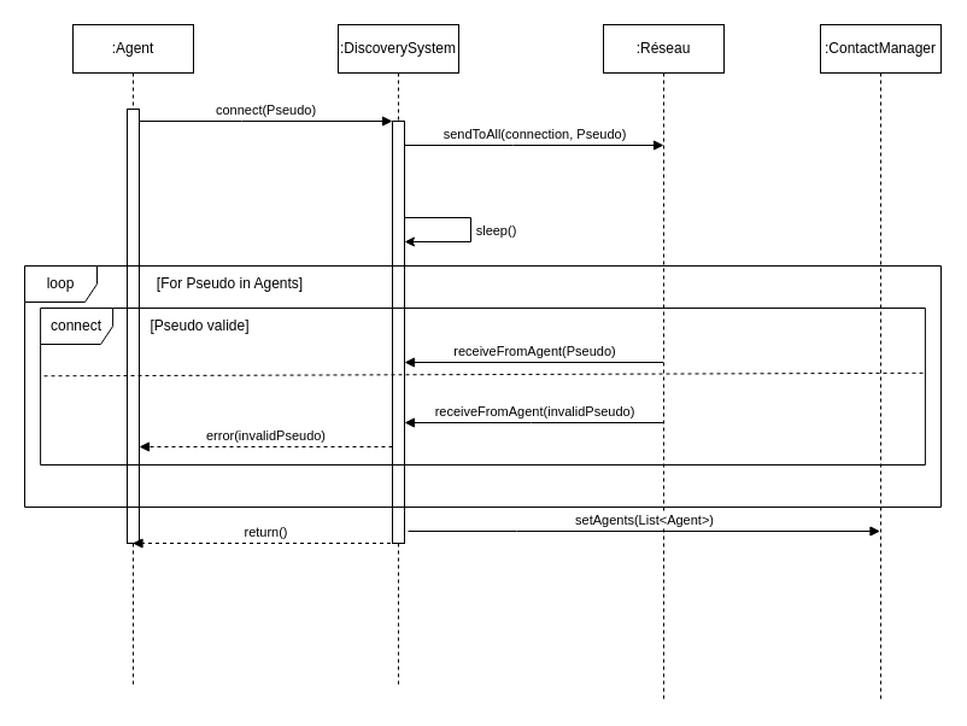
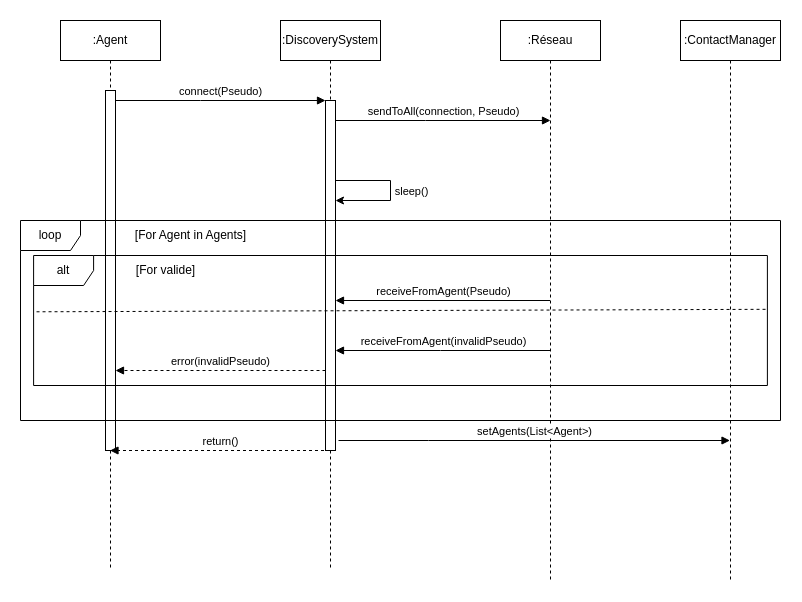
  <mxCell id="0" />
  <mxCell id="1" parent="0" />
  <mxCell id="2" value="" style="html=1;points=[];perimeter=orthogonalPerimeter;outlineConnect=0;targetShapes=umlLifeline;portConstraint=eastwest;newEdgeStyle={&quot;edgeStyle&quot;:&quot;elbowEdgeStyle&quot;,&quot;elbow&quot;:&quot;vertical&quot;,&quot;curved&quot;:0,&quot;rounded&quot;:0};" parent="1" vertex="1"><mxGeometry x="325" y="160" width="10" height="60" as="geometry" /></mxCell>
  <mxCell id="3" value=":Agent" style="shape=umlLifeline;perimeter=lifelinePerimeter;whiteSpace=wrap;html=1;container=0;dropTarget=0;collapsible=0;recursiveResize=0;outlineConnect=0;portConstraint=eastwest;newEdgeStyle={&quot;edgeStyle&quot;:&quot;elbowEdgeStyle&quot;,&quot;elbow&quot;:&quot;vertical&quot;,&quot;curved&quot;:0,&quot;rounded&quot;:0};" parent="1" vertex="1"><mxGeometry x="60" y="20" width="100" height="550" as="geometry" /></mxCell>
  <mxCell id="4" value="" style="html=1;points=[];perimeter=orthogonalPerimeter;outlineConnect=0;targetShapes=umlLifeline;portConstraint=eastwest;newEdgeStyle={&quot;edgeStyle&quot;:&quot;elbowEdgeStyle&quot;,&quot;elbow&quot;:&quot;vertical&quot;,&quot;curved&quot;:0,&quot;rounded&quot;:0};" parent="3" vertex="1"><mxGeometry x="45" y="70" width="10" height="360" as="geometry" /></mxCell>
  <mxCell id="5" value=":DiscoverySystem" style="shape=umlLifeline;perimeter=lifelinePerimeter;whiteSpace=wrap;html=1;container=0;dropTarget=0;collapsible=0;recursiveResize=0;outlineConnect=0;portConstraint=eastwest;newEdgeStyle={&quot;edgeStyle&quot;:&quot;elbowEdgeStyle&quot;,&quot;elbow&quot;:&quot;vertical&quot;,&quot;curved&quot;:0,&quot;rounded&quot;:0};" parent="1" vertex="1"><mxGeometry x="280" y="20" width="100" height="550" as="geometry" /></mxCell>
  <mxCell id="6" value="" style="html=1;points=[];perimeter=orthogonalPerimeter;outlineConnect=0;targetShapes=umlLifeline;portConstraint=eastwest;newEdgeStyle={&quot;edgeStyle&quot;:&quot;elbowEdgeStyle&quot;,&quot;elbow&quot;:&quot;vertical&quot;,&quot;curved&quot;:0,&quot;rounded&quot;:0};" parent="5" vertex="1"><mxGeometry x="45" y="80" width="10" height="350" as="geometry" /></mxCell>
  <mxCell id="7" value="connect(Pseudo)" style="html=1;verticalAlign=bottom;endArrow=block;edgeStyle=elbowEdgeStyle;elbow=vertical;curved=0;rounded=0;" parent="1" source="4" target="6" edge="1"><mxGeometry relative="1" as="geometry"><mxPoint x="215" y="110" as="sourcePoint" /><Array as="points"><mxPoint x="200" y="100" /></Array></mxGeometry></mxCell>
  <mxCell id="8" value=":Réseau" style="shape=umlLifeline;perimeter=lifelinePerimeter;whiteSpace=wrap;html=1;container=0;dropTarget=0;collapsible=0;recursiveResize=0;outlineConnect=0;portConstraint=eastwest;newEdgeStyle={&quot;edgeStyle&quot;:&quot;elbowEdgeStyle&quot;,&quot;elbow&quot;:&quot;vertical&quot;,&quot;curved&quot;:0,&quot;rounded&quot;:0};" parent="1" vertex="1"><mxGeometry x="500" y="20" width="100" height="560" as="geometry" /></mxCell>
  <mxCell id="9" value="sendToAll(connection, Pseudo)" style="html=1;verticalAlign=bottom;endArrow=block;edgeStyle=elbowEdgeStyle;elbow=vertical;curved=0;rounded=0;" parent="1" edge="1"><mxGeometry relative="1" as="geometry"><mxPoint x="335" y="120" as="sourcePoint" /><Array as="points"><mxPoint x="425" y="120" /></Array><mxPoint x="550" y="120" as="targetPoint" /></mxGeometry></mxCell>
  <mxCell id="10" value="" style="endArrow=classic;html=1;rounded=0;elbow=vertical;" parent="1" source="2" target="2" edge="1"><mxGeometry width="50" height="50" relative="1" as="geometry"><mxPoint x="329.837" y="190" as="sourcePoint" /><mxPoint x="450.17" y="190" as="targetPoint" /><Array as="points"><mxPoint x="390" y="190" /></Array></mxGeometry></mxCell>
  <mxCell id="11" value="sleep()" style="edgeLabel;html=1;align=center;verticalAlign=middle;resizable=0;points=[];" parent="10" vertex="1" connectable="0"><mxGeometry x="0.2" relative="1" as="geometry"><mxPoint x="23" y="-10" as="offset" /></mxGeometry></mxCell>
  <mxCell id="12" value="" style="group" parent="1" vertex="1" connectable="0"><mxGeometry y="220" width="760" height="210" as="geometry" x="20" /></mxCell>
  <mxCell id="13" value="loop" style="shape=umlFrame;whiteSpace=wrap;html=1;pointerEvents=0;movable=1;resizable=1;rotatable=1;deletable=1;editable=1;locked=0;connectable=1;" parent="12" vertex="1"><mxGeometry width="760.0" height="200" as="geometry" /></mxCell>
- <mxCell id="14" value="[For Pseudo in Agents]" style="text;html=1;align=center;verticalAlign=middle;resizable=1;points=[];autosize=1;strokeColor=none;fillColor=none;movable=1;rotatable=1;deletable=1;editable=1;locked=0;connectable=1;" parent="12" vertex="1"><mxGeometry x="78.621" width="183.448" height="30" as="geometry" /></mxCell>
+ <mxCell id="14" value="[For Agent in Agents]" style="text;html=1;align=center;verticalAlign=middle;resizable=1;points=[];autosize=1;strokeColor=none;fillColor=none;movable=1;rotatable=1;deletable=1;editable=1;locked=0;connectable=1;" parent="12" vertex="1"><mxGeometry x="78.621" width="183.448" height="30" as="geometry" /></mxCell>
  <mxCell id="15" value="" style="group" parent="12" vertex="1" connectable="0"><mxGeometry width="760.0" height="210" as="geometry" /></mxCell>
  <mxCell id="16" value="" style="line;strokeWidth=1;fillColor=none;align=left;verticalAlign=middle;spacingTop=-1;spacingLeft=3;spacingRight=3;rotatable=0;labelPosition=right;points=[];portConstraint=eastwest;strokeColor=inherit;" parent="15" vertex="1"><mxGeometry x="117.931" y="96" width="131.034" height="8" as="geometry" /></mxCell>
- <mxCell id="17" value="connect" style="shape=umlFrame;whiteSpace=wrap;html=1;pointerEvents=0;" parent="15" vertex="1"><mxGeometry x="13.103" y="35" width="733.793" height="130" as="geometry" /></mxCell>
+ <mxCell id="17" value="alt" style="shape=umlFrame;whiteSpace=wrap;html=1;pointerEvents=0;" parent="15" vertex="1"><mxGeometry x="13.103" y="35" width="733.793" height="130" as="geometry" /></mxCell>
  <mxCell id="18" value="" style="endArrow=none;html=1;rounded=0;exitX=0.004;exitY=0.433;exitDx=0;exitDy=0;exitPerimeter=0;entryX=0.998;entryY=0.414;entryDx=0;entryDy=0;entryPerimeter=0;dashed=1;strokeWidth=1;" parent="15" source="17" target="17" edge="1"><mxGeometry width="50" height="50" relative="1" as="geometry"><mxPoint x="196.552" y="285" as="sourcePoint" /><mxPoint x="262.069" y="235" as="targetPoint" /></mxGeometry></mxCell>
- <mxCell id="19" value="[Pseudo valide]" style="text;html=1;align=center;verticalAlign=middle;resizable=0;points=[];autosize=1;strokeColor=none;fillColor=none;" parent="15" vertex="1"><mxGeometry x="89.999" y="35" width="110" height="30" as="geometry" /></mxCell>
+ <mxCell id="19" value="[For valide]" style="text;html=1;align=center;verticalAlign=middle;resizable=0;points=[];autosize=1;strokeColor=none;fillColor=none;" parent="15" vertex="1"><mxGeometry x="89.999" y="35" width="110" height="30" as="geometry" /></mxCell>
  <mxCell id="20" value="receiveFromAgent(invalidPseudo)" style="html=1;verticalAlign=bottom;endArrow=block;edgeStyle=elbowEdgeStyle;elbow=vertical;curved=0;rounded=0;" parent="1" source="8" target="6" edge="1"><mxGeometry relative="1" as="geometry"><mxPoint x="724.5" y="350" as="sourcePoint" /><Array as="points"><mxPoint x="440" y="350" /></Array><mxPoint x="420" y="350" as="targetPoint" /></mxGeometry></mxCell>
  <mxCell id="21" value="return()" style="html=1;verticalAlign=bottom;endArrow=block;edgeStyle=elbowEdgeStyle;elbow=vertical;curved=0;rounded=0;dashed=1;" parent="1" source="5" target="3" edge="1"><mxGeometry relative="1" as="geometry"><mxPoint x="400" y="450" as="sourcePoint" /><Array as="points"><mxPoint x="260" y="450" /></Array><mxPoint x="115.167" y="440" as="targetPoint" /></mxGeometry></mxCell>
  <mxCell id="22" value="receiveFromAgent(Pseudo)" style="html=1;verticalAlign=bottom;endArrow=block;edgeStyle=elbowEdgeStyle;elbow=vertical;curved=0;rounded=0;" parent="1" source="8" target="6" edge="1"><mxGeometry relative="1" as="geometry"><mxPoint x="704.897" y="280" as="sourcePoint" /><Array as="points"><mxPoint x="581.789" y="280" /></Array><mxPoint x="326.897" y="280" as="targetPoint" /></mxGeometry></mxCell>
  <mxCell id="23" value="error(invalidPseudo)" style="html=1;verticalAlign=bottom;endArrow=block;edgeStyle=elbowEdgeStyle;elbow=vertical;curved=0;rounded=0;dashed=1;" parent="1" source="6" target="4" edge="1"><mxGeometry relative="1" as="geometry"><mxPoint x="410" y="370" as="sourcePoint" /><Array as="points"><mxPoint x="260" y="370" /></Array><mxPoint x="110" y="370" as="targetPoint" /></mxGeometry></mxCell>
  <mxCell id="24" value=":ContactManager" style="shape=umlLifeline;perimeter=lifelinePerimeter;whiteSpace=wrap;html=1;container=0;dropTarget=0;collapsible=0;recursiveResize=0;outlineConnect=0;portConstraint=eastwest;newEdgeStyle={&quot;edgeStyle&quot;:&quot;elbowEdgeStyle&quot;,&quot;elbow&quot;:&quot;vertical&quot;,&quot;curved&quot;:0,&quot;rounded&quot;:0};" vertex="1" parent="1"><mxGeometry x="680" y="20" width="100" height="560" as="geometry" /></mxCell>
  <mxCell id="25" value="&lt;div&gt;setAgents(List&amp;lt;Agent&amp;gt;)&lt;/div&gt;" style="html=1;verticalAlign=bottom;endArrow=block;edgeStyle=elbowEdgeStyle;elbow=vertical;curved=0;rounded=0;" edge="1" parent="1" target="24"><mxGeometry relative="1" as="geometry"><mxPoint x="338" y="440" as="sourcePoint" /><Array as="points"><mxPoint x="428" y="440" /></Array><mxPoint x="553" y="440" as="targetPoint" /></mxGeometry></mxCell>
